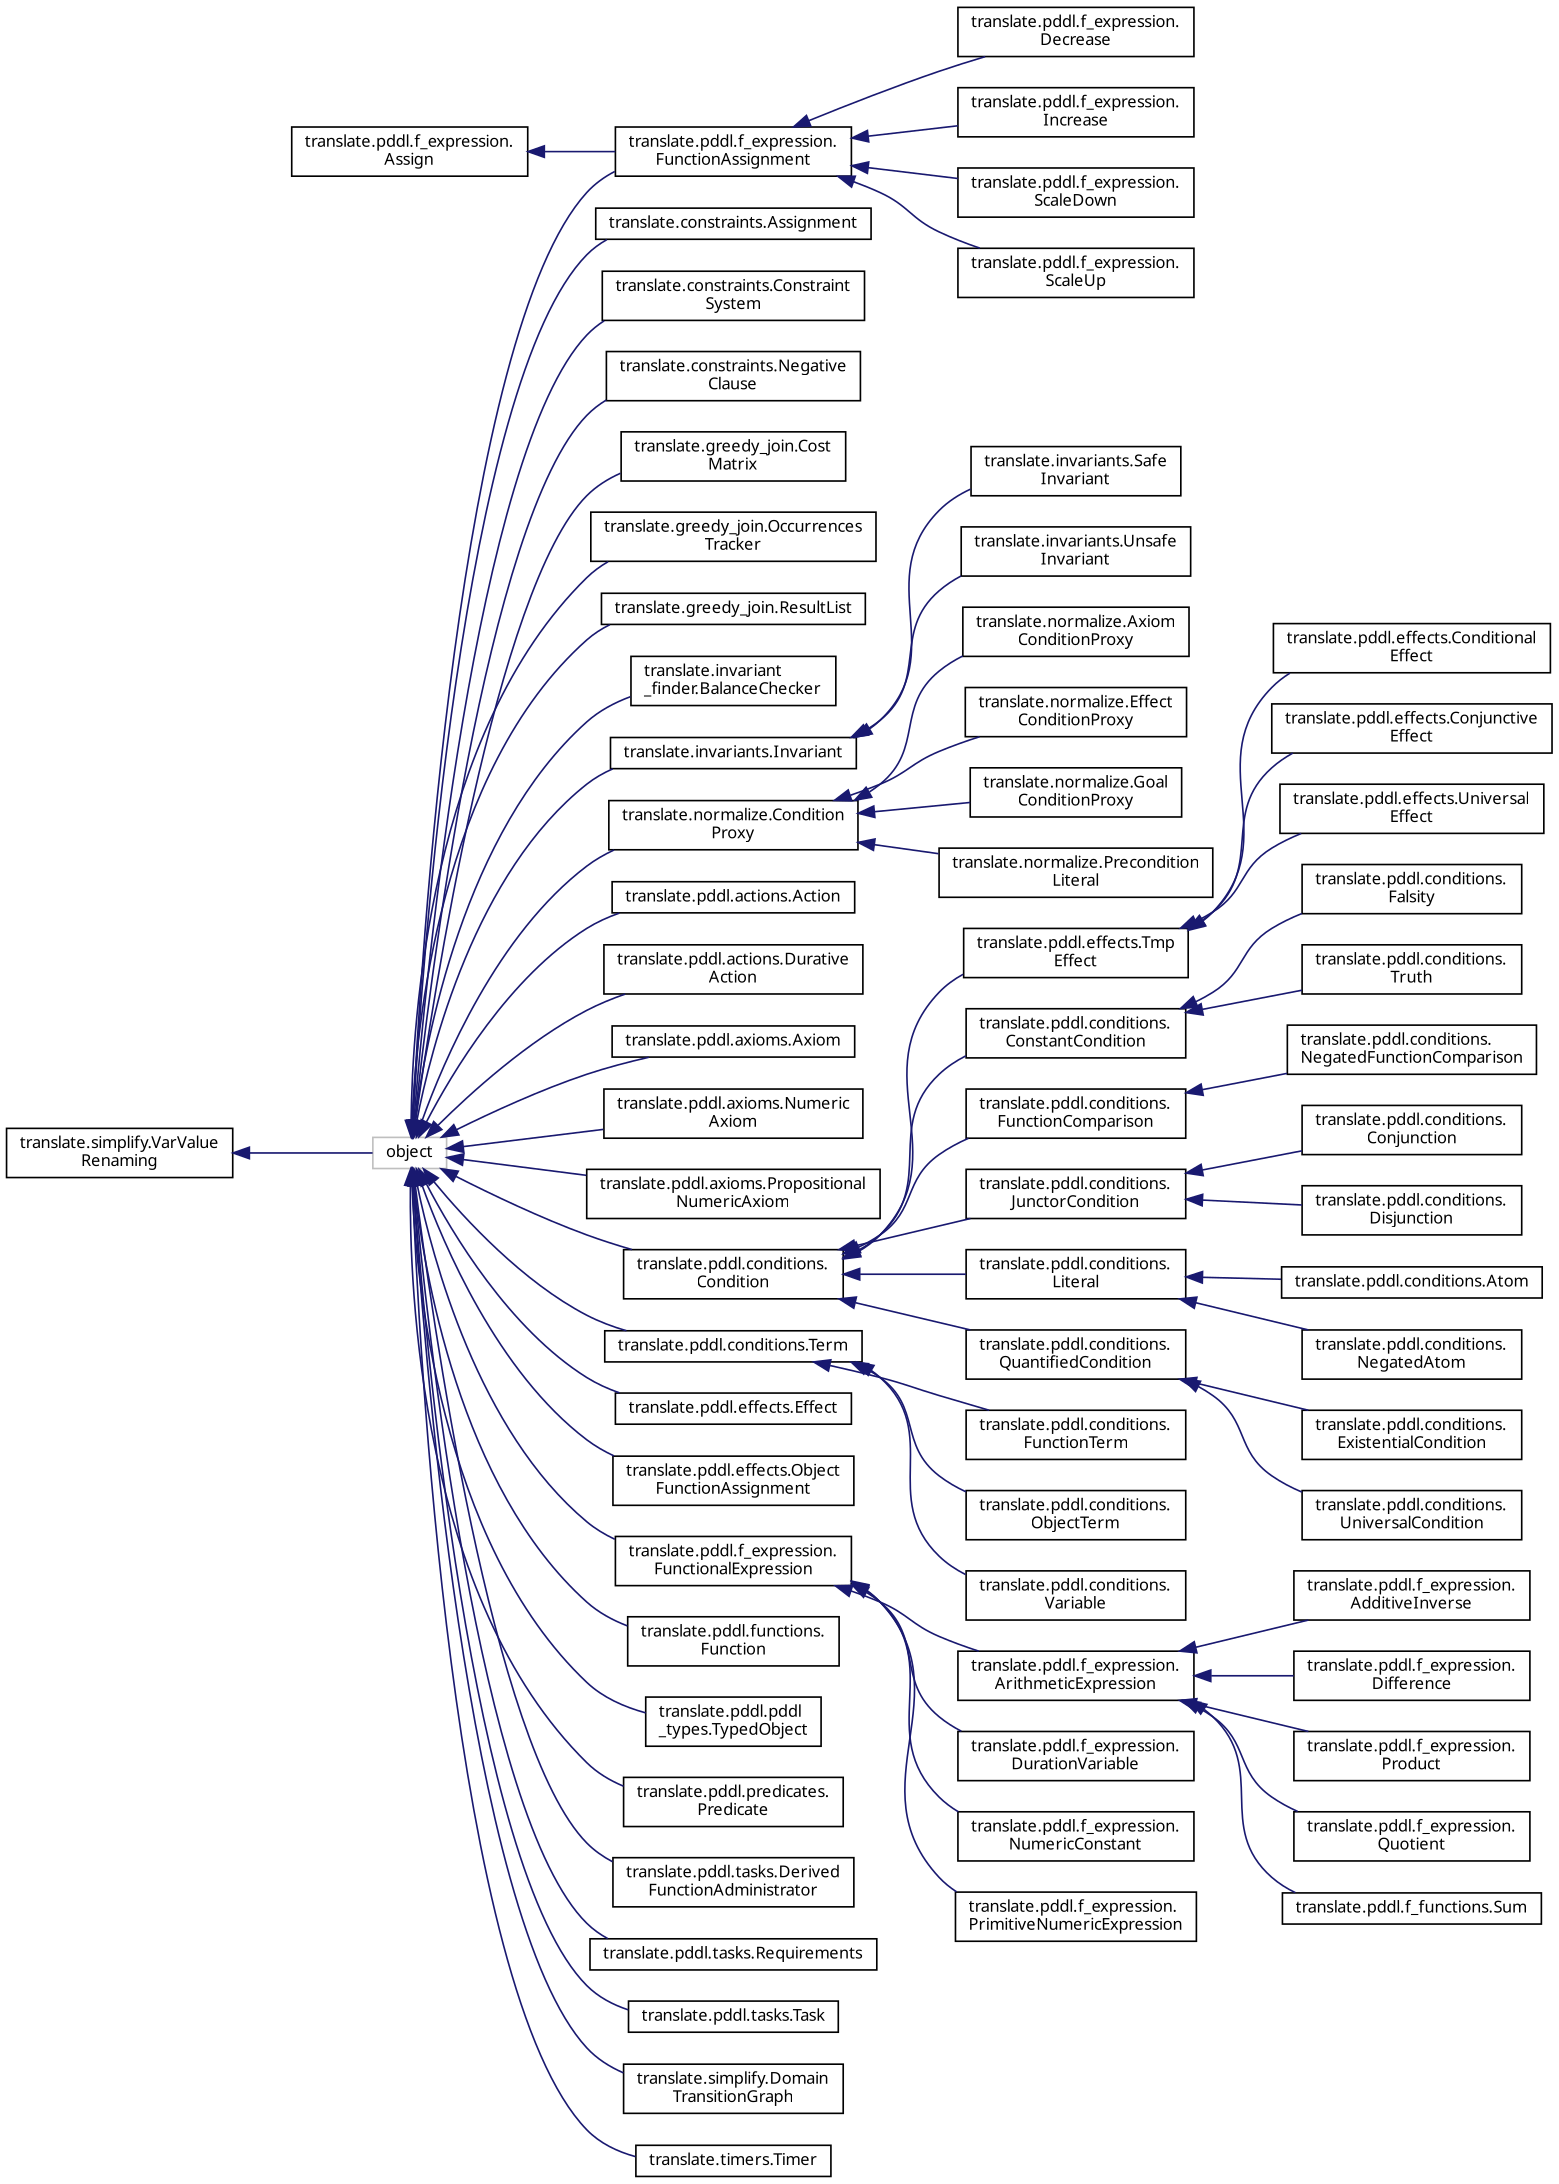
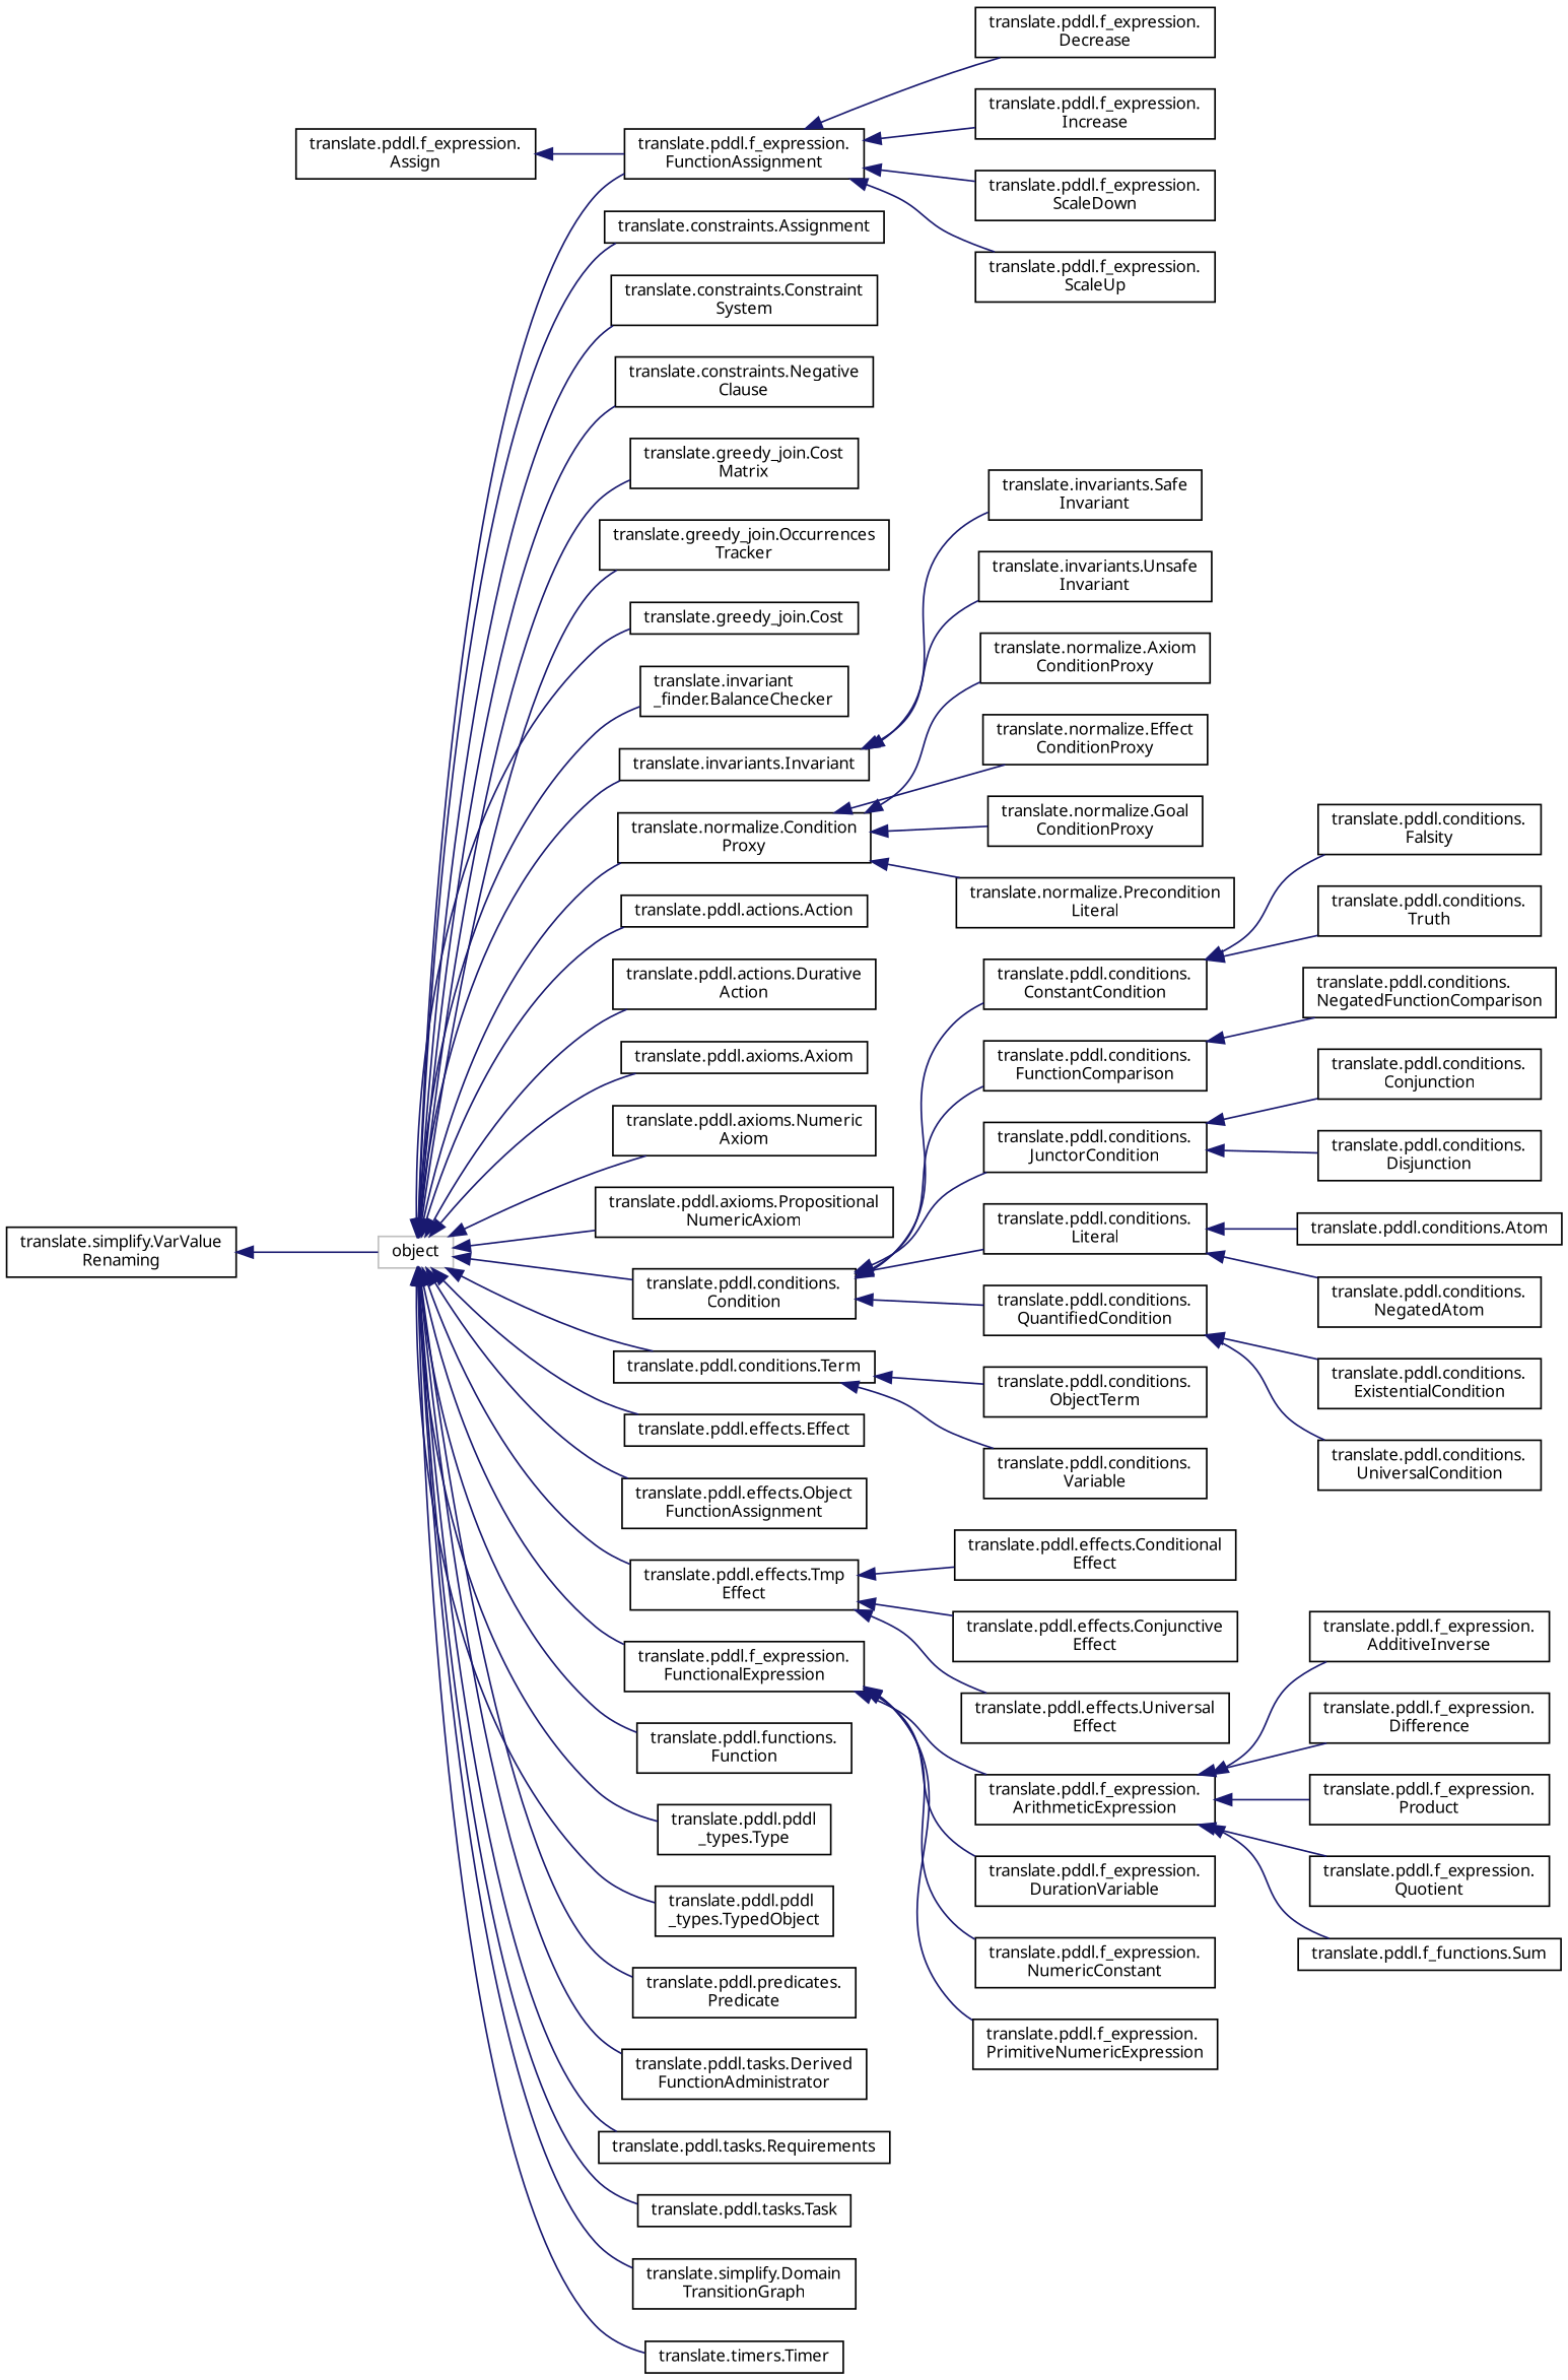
  digraph {
    fontname="Noto Sans"
    rankdir=LR
    node [color=black fillcolor=white fontname="Noto Sans" fontsize=10 shape=record style=filled]
    edge [color=midnightblue dir=back fontname="Noto Sans" fontsize=10 labelfontname=Helvetica labelfontsize=10 style=solid]
    n1 [color=grey75 height=0.2 label=object width=0.4]
    n2 [height=0.2 label="translate.constraints.Assignment" width=0.4]
    n3 [height=0.2 label="translate.constraints.Constraint\lSystem" width=0.4]
    n4 [height=0.2 label="translate.constraints.Negative\lClause" width=0.4]
    n5 [height=0.2 label="translate.greedy_join.Cost\lMatrix" width=0.4]
    n6 [height=0.2 label="translate.greedy_join.Occurrences\lTracker" width=0.4]
-   n7 [height=0.2 label="translate.greedy_join.ResultList" width=0.4]
+   n7 [height=0.2 label="translate.greedy_join.Cost" width=0.4]
    n8 [height=0.2 label="translate.invariant\l_finder.BalanceChecker" width=0.4]
    n9 [height=0.2 label="translate.invariants.Invariant" width=0.4]
    n10 [height=0.2 label="translate.normalize.Condition\lProxy" width=0.4]
    n11 [height=0.2 label="translate.pddl.actions.Action" width=0.4]
    n12 [height=0.2 label="translate.pddl.actions.Durative\lAction" width=0.4]
    n13 [height=0.2 label="translate.pddl.axioms.Axiom" width=0.4]
    n14 [height=0.2 label="translate.pddl.axioms.Numeric\lAxiom" width=0.4]
    n15 [height=0.2 label="translate.pddl.axioms.Propositional\lNumericAxiom" width=0.4]
    n16 [height=0.2 label="translate.pddl.conditions.\lCondition" width=0.4]
    n17 [height=0.2 label="translate.pddl.conditions.Term" width=0.4]
    n18 [height=0.2 label="translate.pddl.effects.Effect" width=0.4]
    n19 [height=0.2 label="translate.pddl.effects.Object\lFunctionAssignment" width=0.4]
    n20 [height=0.2 label="translate.pddl.effects.Tmp\lEffect" width=0.4]
    n21 [height=0.2 label="translate.pddl.f_expression.\lFunctionalExpression" width=0.4]
    n22 [height=0.2 label="translate.pddl.f_expression.\lFunctionAssignment" width=0.4]
    n23 [height=0.2 label="translate.pddl.functions.\lFunction" width=0.4]
+   n24 [height=0.2 label="translate.pddl.pddl\l_types.Type" width=0.4]
    n25 [height=0.2 label="translate.pddl.pddl\l_types.TypedObject" width=0.4]
    n26 [height=0.2 label="translate.pddl.predicates.\lPredicate" width=0.4]
    n27 [height=0.2 label="translate.pddl.tasks.Derived\lFunctionAdministrator" width=0.4]
    n28 [height=0.2 label="translate.pddl.tasks.Requirements" width=0.4]
    n29 [height=0.2 label="translate.pddl.tasks.Task" width=0.4]
    n30 [height=0.2 label="translate.simplify.Domain\lTransitionGraph" width=0.4]
    n31 [height=0.2 label="translate.timers.Timer" width=0.4]
    n32 [height=0.2 label="translate.invariants.Safe\lInvariant" width=0.4]
    n33 [height=0.2 label="translate.invariants.Unsafe\lInvariant" width=0.4]
    n34 [height=0.2 label="translate.normalize.Axiom\lConditionProxy" width=0.4]
    n35 [height=0.2 label="translate.normalize.Effect\lConditionProxy" width=0.4]
    n36 [height=0.2 label="translate.normalize.Goal\lConditionProxy" width=0.4]
    n37 [height=0.2 label="translate.normalize.Precondition\lLiteral" width=0.4]
    n38 [height=0.2 label="translate.pddl.conditions.\lConstantCondition" width=0.4]
    n39 [height=0.2 label="translate.pddl.conditions.\lFunctionComparison" width=0.4]
    n40 [height=0.2 label="translate.pddl.conditions.\lJunctorCondition" width=0.4]
    n41 [height=0.2 label="translate.pddl.conditions.\lLiteral" width=0.4]
    n42 [height=0.2 label="translate.pddl.conditions.\lQuantifiedCondition" width=0.4]
-   n43 [height=0.2 label="translate.pddl.conditions.\lFunctionTerm" width=0.4]
    n44 [height=0.2 label="translate.pddl.conditions.\lObjectTerm" width=0.4]
    n45 [height=0.2 label="translate.pddl.conditions.\lVariable" width=0.4]
    n46 [height=0.2 label="translate.pddl.effects.Conditional\lEffect" width=0.4]
    n47 [height=0.2 label="translate.pddl.effects.Conjunctive\lEffect" width=0.4]
    n48 [height=0.2 label="translate.pddl.effects.Universal\lEffect" width=0.4]
    n49 [height=0.2 label="translate.pddl.f_expression.\lArithmeticExpression" width=0.4]
    n50 [height=0.2 label="translate.pddl.f_expression.\lDurationVariable" width=0.4]
    n51 [height=0.2 label="translate.pddl.f_expression.\lNumericConstant" width=0.4]
    n52 [height=0.2 label="translate.pddl.f_expression.\lPrimitiveNumericExpression" width=0.4]
    n53 [height=0.2 label="translate.pddl.f_expression.\lDecrease" width=0.4]
    n54 [height=0.2 label="translate.pddl.f_expression.\lIncrease" width=0.4]
    n55 [height=0.2 label="translate.pddl.f_expression.\lScaleDown" width=0.4]
    n56 [height=0.2 label="translate.pddl.f_expression.\lScaleUp" width=0.4]
    n57 [height=0.2 label="translate.simplify.VarValue\lRenaming" width=0.4]
    n58 [height=0.2 label="translate.pddl.conditions.\lFalsity" width=0.4]
    n59 [height=0.2 label="translate.pddl.conditions.\lTruth" width=0.4]
    n60 [height=0.2 label="translate.pddl.conditions.\lNegatedFunctionComparison" width=0.4]
    n61 [height=0.2 label="translate.pddl.conditions.\lConjunction" width=0.4]
    n62 [height=0.2 label="translate.pddl.conditions.\lDisjunction" width=0.4]
    n63 [height=0.2 label="translate.pddl.conditions.Atom" width=0.4]
    n64 [height=0.2 label="translate.pddl.conditions.\lNegatedAtom" width=0.4]
    n65 [height=0.2 label="translate.pddl.conditions.\lExistentialCondition" width=0.4]
    n66 [height=0.2 label="translate.pddl.conditions.\lUniversalCondition" width=0.4]
    n67 [height=0.2 label="translate.pddl.f_expression.\lAdditiveInverse" width=0.4]
    n68 [height=0.2 label="translate.pddl.f_expression.\lDifference" width=0.4]
    n69 [height=0.2 label="translate.pddl.f_expression.\lProduct" width=0.4]
    n70 [height=0.2 label="translate.pddl.f_expression.\lQuotient" width=0.4]
    n71 [height=0.2 label="translate.pddl.f_functions.Sum" width=0.4]
    n72 [height=0.2 label="translate.pddl.f_expression.\lAssign" width=0.4]
    n1 -> n2
    n1 -> n3
    n1 -> n4
    n1 -> n5
    n1 -> n6
    n1 -> n7
    n1 -> n8
    n1 -> n9
    n1 -> n10
    n1 -> n11
    n1 -> n12
    n1 -> n13
    n1 -> n14
    n1 -> n15
    n1 -> n16
    n1 -> n17
    n1 -> n18
    n1 -> n19
-   n16 -> n20
+   n1 -> n20
    n1 -> n21
    n1 -> n22
    n1 -> n23
+   n1 -> n24
    n1 -> n25
    n1 -> n26
    n1 -> n27
    n1 -> n28
    n1 -> n29
    n1 -> n30
    n1 -> n31
    n9 -> n32
    n9 -> n33
    n10 -> n34
    n10 -> n35
    n10 -> n36
    n10 -> n37
    n16 -> n38
    n16 -> n39
    n16 -> n40
    n16 -> n41
    n16 -> n42
-   n17 -> n43
    n17 -> n44
    n17 -> n45
    n20 -> n46
    n20 -> n47
    n20 -> n48
    n21 -> n49
    n21 -> n50
    n21 -> n51
    n21 -> n52
    n22 -> n53
    n22 -> n54
    n22 -> n55
    n22 -> n56
    n38 -> n58
    n38 -> n59
    n39 -> n60
    n40 -> n61
    n40 -> n62
    n41 -> n63
    n41 -> n64
    n42 -> n65
    n42 -> n66
    n49 -> n67
    n49 -> n68
    n49 -> n69
    n49 -> n70
    n49 -> n71
    n57 -> n1
    n72 -> n22
  }
